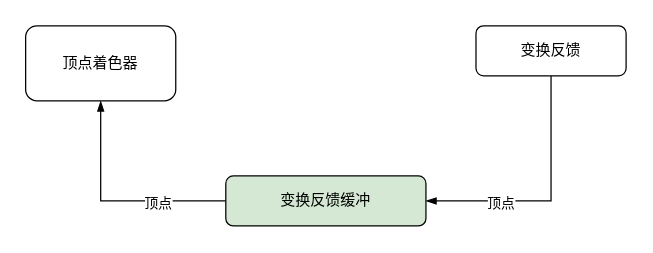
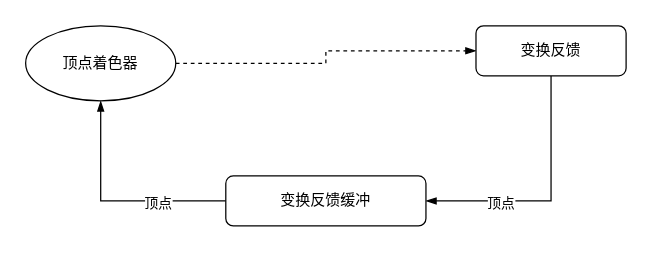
  <mxCell id="0" />
  <mxCell id="1" parent="0" />
- <mxCell id="3" value="顶点着色器" style="rounded=1;whiteSpace=wrap;html=1;" vertex="1" parent="1"><mxGeometry x="20" y="20" width="120" height="60" as="geometry" /></mxCell>
+ <mxCell id="2" style="edgeStyle=orthogonalEdgeStyle;rounded=0;orthogonalLoop=1;jettySize=auto;html=1;endArrow=blockThin;endFill=1;dashed=1;" edge="1" parent="1" source="3" target="6"><mxGeometry relative="1" as="geometry" /></mxCell>
+ <mxCell id="3" value="顶点着色器" style="ellipse;whiteSpace=wrap;html=1;" vertex="1" parent="1"><mxGeometry x="20" y="20" width="120" height="60" as="geometry" /></mxCell>
  <mxCell id="4" style="edgeStyle=orthogonalEdgeStyle;rounded=0;orthogonalLoop=1;jettySize=auto;html=1;entryX=1;entryY=0.5;entryDx=0;entryDy=0;endArrow=blockThin;endFill=1;" edge="1" parent="1" source="6" target="9"><mxGeometry relative="1" as="geometry"><Array as="points"><mxPoint x="440" y="160" /></Array></mxGeometry></mxCell>
  <mxCell id="5" value="顶点" style="edgeLabel;html=1;align=center;verticalAlign=middle;resizable=0;points=[];" vertex="1" connectable="0" parent="4"><mxGeometry x="0.411" y="1" relative="1" as="geometry"><mxPoint as="offset" /></mxGeometry></mxCell>
  <mxCell id="6" value="变换反馈" style="rounded=1;whiteSpace=wrap;html=1;" vertex="1" parent="1"><mxGeometry x="380" y="20" width="120" height="40" as="geometry" /></mxCell>
  <mxCell id="7" style="edgeStyle=orthogonalEdgeStyle;rounded=0;orthogonalLoop=1;jettySize=auto;html=1;endArrow=blockThin;endFill=1;" edge="1" parent="1" source="9" target="3"><mxGeometry relative="1" as="geometry" /></mxCell>
  <mxCell id="8" value="顶点" style="edgeLabel;html=1;align=center;verticalAlign=middle;resizable=0;points=[];" vertex="1" connectable="0" parent="7"><mxGeometry x="-0.389" y="1" relative="1" as="geometry"><mxPoint as="offset" /></mxGeometry></mxCell>
- <mxCell id="9" value="变换反馈缓冲" style="rounded=1;whiteSpace=wrap;html=1;fillColor=#d5e8d4;" vertex="1" parent="1"><mxGeometry x="180" y="140" width="160" height="40" as="geometry" /></mxCell>
+ <mxCell id="9" value="变换反馈缓冲" style="rounded=1;whiteSpace=wrap;html=1;" vertex="1" parent="1"><mxGeometry x="180" y="140" width="160" height="40" as="geometry" /></mxCell>
